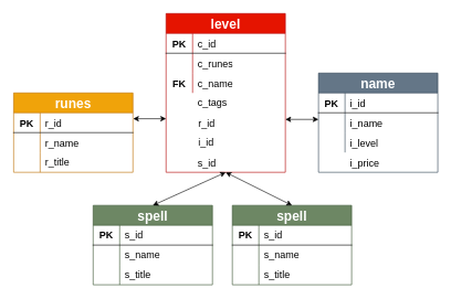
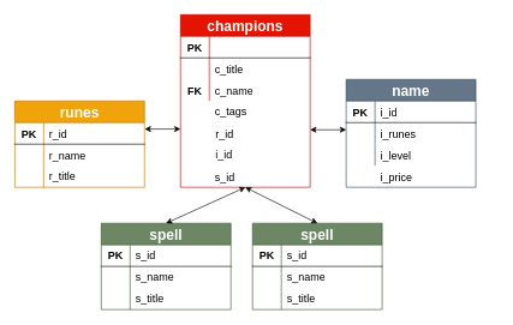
  <mxCell id="0" />
  <mxCell id="1" parent="0" />
  <mxCell id="2" value="name" style="shape=table;startSize=30;container=1;collapsible=0;childLayout=tableLayout;fixedRows=1;rowLines=0;fontStyle=1;align=center;fontSize=20;fillColor=#647687;strokeColor=#314354;fontColor=#ffffff;" parent="1" vertex="1"><mxGeometry x="480" y="110" width="180" height="150" as="geometry" /></mxCell>
  <mxCell id="3" value="" style="shape=partialRectangle;html=1;whiteSpace=wrap;collapsible=0;dropTarget=0;pointerEvents=0;fillColor=none;top=0;left=0;bottom=1;right=0;points=[[0,0.5],[1,0.5]];portConstraint=eastwest;" parent="2" vertex="1"><mxGeometry y="30" width="180" height="30" as="geometry" /></mxCell>
  <mxCell id="4" value="&lt;b&gt;&lt;font style=&quot;font-size: 15px&quot;&gt;PK&lt;/font&gt;&lt;/b&gt;" style="shape=partialRectangle;html=1;whiteSpace=wrap;connectable=0;fillColor=none;top=0;left=0;bottom=0;right=0;overflow=hidden;" parent="3" vertex="1"><mxGeometry width="40" height="30" as="geometry" /></mxCell>
  <mxCell id="5" value="&lt;font style=&quot;font-size: 15px&quot;&gt;i_id&lt;/font&gt;" style="shape=partialRectangle;html=1;whiteSpace=wrap;connectable=0;fillColor=none;top=0;left=0;bottom=0;right=0;align=left;spacingLeft=6;overflow=hidden;" parent="3" vertex="1"><mxGeometry x="40" width="140" height="30" as="geometry" /></mxCell>
  <mxCell id="6" value="" style="shape=partialRectangle;html=1;whiteSpace=wrap;collapsible=0;dropTarget=0;pointerEvents=0;fillColor=none;top=0;left=0;bottom=0;right=0;points=[[0,0.5],[1,0.5]];portConstraint=eastwest;" parent="2" vertex="1"><mxGeometry y="60" width="180" height="30" as="geometry" /></mxCell>
  <mxCell id="7" value="" style="shape=partialRectangle;html=1;whiteSpace=wrap;connectable=0;fillColor=none;top=0;left=0;bottom=0;right=0;overflow=hidden;" parent="6" vertex="1"><mxGeometry width="40" height="30" as="geometry" /></mxCell>
- <mxCell id="8" value="&lt;span style=&quot;font-size: 15px&quot;&gt;i_name&lt;/span&gt;" style="shape=partialRectangle;html=1;whiteSpace=wrap;connectable=0;fillColor=none;top=0;left=0;bottom=0;right=0;align=left;spacingLeft=6;overflow=hidden;" parent="6" vertex="1"><mxGeometry x="40" width="140" height="30" as="geometry" /></mxCell>
+ <mxCell id="8" value="&lt;span style=&quot;font-size: 15px&quot;&gt;i_runes&lt;/span&gt;" style="shape=partialRectangle;html=1;whiteSpace=wrap;connectable=0;fillColor=none;top=0;left=0;bottom=0;right=0;align=left;spacingLeft=6;overflow=hidden;" parent="6" vertex="1"><mxGeometry x="40" width="140" height="30" as="geometry" /></mxCell>
  <mxCell id="9" value="" style="shape=partialRectangle;html=1;whiteSpace=wrap;collapsible=0;dropTarget=0;pointerEvents=0;fillColor=none;top=0;left=0;bottom=0;right=0;points=[[0,0.5],[1,0.5]];portConstraint=eastwest;" parent="2" vertex="1"><mxGeometry y="90" width="180" height="30" as="geometry" /></mxCell>
  <mxCell id="10" value="" style="shape=partialRectangle;html=1;whiteSpace=wrap;connectable=0;fillColor=none;top=0;left=0;bottom=0;right=0;overflow=hidden;" parent="9" vertex="1"><mxGeometry width="40" height="30" as="geometry" /></mxCell>
  <mxCell id="11" value="&lt;span style=&quot;font-size: 15px&quot;&gt;i_level&lt;/span&gt;" style="shape=partialRectangle;html=1;whiteSpace=wrap;connectable=0;fillColor=none;top=0;left=0;bottom=0;right=0;align=left;spacingLeft=6;overflow=hidden;" parent="9" vertex="1"><mxGeometry x="40" width="140" height="30" as="geometry" /></mxCell>
  <mxCell id="12" value="" style="shape=partialRectangle;html=1;whiteSpace=wrap;collapsible=0;dropTarget=0;pointerEvents=0;fillColor=none;top=0;left=0;bottom=0;right=0;points=[[0,0.5],[1,0.5]];portConstraint=eastwest;" parent="1" vertex="1"><mxGeometry x="510" y="180" width="180" height="30" as="geometry" /></mxCell>
  <mxCell id="13" value="" style="shape=partialRectangle;html=1;whiteSpace=wrap;collapsible=0;dropTarget=0;pointerEvents=0;fillColor=none;top=0;left=0;bottom=0;right=0;points=[[0,0.5],[1,0.5]];portConstraint=eastwest;" parent="1" vertex="1"><mxGeometry x="510" y="190" width="180" height="30" as="geometry" /></mxCell>
  <mxCell id="14" value="" style="shape=partialRectangle;html=1;whiteSpace=wrap;connectable=0;fillColor=none;top=0;left=0;bottom=0;right=0;overflow=hidden;" parent="13" vertex="1"><mxGeometry width="40" height="30" as="geometry" /></mxCell>
  <mxCell id="15" value="" style="group" parent="1" vertex="1" connectable="0"><mxGeometry x="250" y="20" width="180" height="247.996" as="geometry" /></mxCell>
- <mxCell id="16" value="level" style="shape=table;startSize=30;container=1;collapsible=0;childLayout=tableLayout;fixedRows=1;rowLines=0;fontStyle=1;align=center;fontSize=20;fillColor=#e51400;strokeColor=#B20000;fontColor=#ffffff;" parent="15" vertex="1"><mxGeometry width="180" height="240.0" as="geometry" /></mxCell>
+ <mxCell id="16" value="champions" style="shape=table;startSize=30;container=1;collapsible=0;childLayout=tableLayout;fixedRows=1;rowLines=0;fontStyle=1;align=center;fontSize=20;fillColor=#e51400;strokeColor=#B20000;fontColor=#ffffff;" parent="15" vertex="1"><mxGeometry width="180" height="240.0" as="geometry" /></mxCell>
  <mxCell id="17" value="" style="shape=partialRectangle;html=1;whiteSpace=wrap;collapsible=0;dropTarget=0;pointerEvents=0;fillColor=none;top=0;left=0;bottom=1;right=0;points=[[0,0.5],[1,0.5]];portConstraint=eastwest;" parent="16" vertex="1"><mxGeometry y="30" width="180" height="30" as="geometry" /></mxCell>
  <mxCell id="18" value="&lt;b&gt;&lt;font style=&quot;font-size: 15px&quot;&gt;PK&lt;/font&gt;&lt;/b&gt;" style="shape=partialRectangle;html=1;whiteSpace=wrap;connectable=0;fillColor=none;top=0;left=0;bottom=0;right=0;overflow=hidden;" parent="17" vertex="1"><mxGeometry width="40" height="30" as="geometry" /></mxCell>
- <mxCell id="19" value="&lt;font style=&quot;font-size: 15px&quot;&gt;c_id&lt;/font&gt;" style="shape=partialRectangle;html=1;whiteSpace=wrap;connectable=0;fillColor=none;top=0;left=0;bottom=0;right=0;align=left;spacingLeft=6;overflow=hidden;" parent="17" vertex="1"><mxGeometry x="40" width="140" height="30" as="geometry" /></mxCell>
  <mxCell id="20" value="" style="shape=partialRectangle;html=1;whiteSpace=wrap;collapsible=0;dropTarget=0;pointerEvents=0;fillColor=none;top=0;left=0;bottom=0;right=0;points=[[0,0.5],[1,0.5]];portConstraint=eastwest;" parent="16" vertex="1"><mxGeometry y="60" width="180" height="30" as="geometry" /></mxCell>
  <mxCell id="21" value="" style="shape=partialRectangle;html=1;whiteSpace=wrap;connectable=0;fillColor=none;top=0;left=0;bottom=0;right=0;overflow=hidden;" parent="20" vertex="1"><mxGeometry width="40" height="30" as="geometry" /></mxCell>
- <mxCell id="22" value="&lt;span style=&quot;font-size: 15px&quot;&gt;c_runes&lt;/span&gt;" style="shape=partialRectangle;html=1;whiteSpace=wrap;connectable=0;fillColor=none;top=0;left=0;bottom=0;right=0;align=left;spacingLeft=6;overflow=hidden;" parent="20" vertex="1"><mxGeometry x="40" width="140" height="30" as="geometry" /></mxCell>
+ <mxCell id="22" value="&lt;span style=&quot;font-size: 15px&quot;&gt;c_title&lt;/span&gt;" style="shape=partialRectangle;html=1;whiteSpace=wrap;connectable=0;fillColor=none;top=0;left=0;bottom=0;right=0;align=left;spacingLeft=6;overflow=hidden;" parent="20" vertex="1"><mxGeometry x="40" width="140" height="30" as="geometry" /></mxCell>
  <mxCell id="23" value="" style="shape=partialRectangle;html=1;whiteSpace=wrap;collapsible=0;dropTarget=0;pointerEvents=0;fillColor=none;top=0;left=0;bottom=0;right=0;points=[[0,0.5],[1,0.5]];portConstraint=eastwest;" parent="16" vertex="1"><mxGeometry y="90" width="180" height="30" as="geometry" /></mxCell>
  <mxCell id="24" value="&lt;font style=&quot;font-size: 15px&quot;&gt;&lt;b&gt;FK&lt;/b&gt;&lt;/font&gt;" style="shape=partialRectangle;html=1;whiteSpace=wrap;connectable=0;fillColor=none;top=0;left=0;bottom=0;right=0;overflow=hidden;" parent="23" vertex="1"><mxGeometry width="40" height="30" as="geometry" /></mxCell>
  <mxCell id="25" value="&lt;span style=&quot;font-size: 15px&quot;&gt;c_name&lt;/span&gt;" style="shape=partialRectangle;html=1;whiteSpace=wrap;connectable=0;fillColor=none;top=0;left=0;bottom=0;right=0;align=left;spacingLeft=6;overflow=hidden;" parent="23" vertex="1"><mxGeometry x="40" width="140" height="30" as="geometry" /></mxCell>
  <mxCell id="26" value="" style="shape=partialRectangle;html=1;whiteSpace=wrap;collapsible=0;dropTarget=0;pointerEvents=0;fillColor=none;top=0;left=0;bottom=0;right=0;points=[[0,0.5],[1,0.5]];portConstraint=eastwest;" parent="15" vertex="1"><mxGeometry y="192.0" width="180" height="48.0" as="geometry" /></mxCell>
  <mxCell id="27" value="" style="shape=partialRectangle;html=1;whiteSpace=wrap;collapsible=0;dropTarget=0;pointerEvents=0;fillColor=none;top=0;left=0;bottom=0;right=0;points=[[0,0.5],[1,0.5]];portConstraint=eastwest;" parent="15" vertex="1"><mxGeometry y="125.221" width="180" height="48.0" as="geometry" /></mxCell>
  <mxCell id="28" value="" style="shape=partialRectangle;html=1;whiteSpace=wrap;connectable=0;fillColor=none;top=0;left=0;bottom=0;right=0;overflow=hidden;" parent="27" vertex="1"><mxGeometry width="40" height="48.0" as="geometry" /></mxCell>
  <mxCell id="29" value="&lt;span style=&quot;font-size: 15px&quot;&gt;c_tags&lt;/span&gt;" style="shape=partialRectangle;html=1;whiteSpace=wrap;connectable=0;fillColor=none;top=0;left=0;bottom=0;right=0;align=left;spacingLeft=6;overflow=hidden;" parent="15" vertex="1"><mxGeometry x="40" y="109.758" width="140" height="48.0" as="geometry" /></mxCell>
  <mxCell id="30" value="&lt;span style=&quot;font-size: 15px&quot;&gt;r_id&lt;/span&gt;" style="shape=partialRectangle;html=1;whiteSpace=wrap;connectable=0;fillColor=none;top=0;left=0;bottom=0;right=0;align=left;spacingLeft=6;overflow=hidden;" parent="15" vertex="1"><mxGeometry x="41" y="140.762" width="140" height="48.0" as="geometry" /></mxCell>
  <mxCell id="31" value="&lt;span style=&quot;font-size: 15px&quot;&gt;i_id&lt;/span&gt;" style="shape=partialRectangle;html=1;whiteSpace=wrap;connectable=0;fillColor=none;top=0;left=0;bottom=0;right=0;align=left;spacingLeft=6;overflow=hidden;" parent="15" vertex="1"><mxGeometry x="41" y="170.466" width="140" height="48.0" as="geometry" /></mxCell>
  <mxCell id="32" value="" style="group" parent="1" vertex="1" connectable="0"><mxGeometry x="20" y="130" width="180" height="150" as="geometry" /></mxCell>
  <mxCell id="33" value="runes" style="shape=table;startSize=30;container=1;collapsible=0;childLayout=tableLayout;fixedRows=1;rowLines=0;fontStyle=1;align=center;fontSize=20;fillColor=#f0a30a;strokeColor=#BD7000;fontColor=#FFFFFF;" parent="32" vertex="1"><mxGeometry y="10" width="180" height="120" as="geometry" /></mxCell>
  <mxCell id="34" value="" style="shape=partialRectangle;html=1;whiteSpace=wrap;collapsible=0;dropTarget=0;pointerEvents=0;fillColor=none;top=0;left=0;bottom=1;right=0;points=[[0,0.5],[1,0.5]];portConstraint=eastwest;" parent="33" vertex="1"><mxGeometry y="30" width="180" height="30" as="geometry" /></mxCell>
  <mxCell id="35" value="&lt;b&gt;&lt;font style=&quot;font-size: 15px&quot;&gt;PK&lt;/font&gt;&lt;/b&gt;" style="shape=partialRectangle;html=1;whiteSpace=wrap;connectable=0;fillColor=none;top=0;left=0;bottom=0;right=0;overflow=hidden;" parent="34" vertex="1"><mxGeometry width="40" height="30" as="geometry" /></mxCell>
  <mxCell id="36" value="&lt;font style=&quot;font-size: 15px&quot;&gt;r_id&lt;/font&gt;" style="shape=partialRectangle;html=1;whiteSpace=wrap;connectable=0;fillColor=none;top=0;left=0;bottom=0;right=0;align=left;spacingLeft=6;overflow=hidden;" parent="34" vertex="1"><mxGeometry x="40" width="140" height="30" as="geometry" /></mxCell>
  <mxCell id="37" value="" style="shape=partialRectangle;html=1;whiteSpace=wrap;collapsible=0;dropTarget=0;pointerEvents=0;fillColor=none;top=0;left=0;bottom=0;right=0;points=[[0,0.5],[1,0.5]];portConstraint=eastwest;" parent="33" vertex="1"><mxGeometry y="60" width="180" height="30" as="geometry" /></mxCell>
  <mxCell id="38" value="" style="shape=partialRectangle;html=1;whiteSpace=wrap;connectable=0;fillColor=none;top=0;left=0;bottom=0;right=0;overflow=hidden;" parent="37" vertex="1"><mxGeometry width="40" height="30" as="geometry" /></mxCell>
  <mxCell id="39" value="" style="shape=partialRectangle;html=1;whiteSpace=wrap;connectable=0;fillColor=none;top=0;left=0;bottom=0;right=0;align=left;spacingLeft=6;overflow=hidden;" parent="37" vertex="1"><mxGeometry x="40" width="140" height="30" as="geometry" /></mxCell>
  <mxCell id="40" value="" style="shape=partialRectangle;html=1;whiteSpace=wrap;collapsible=0;dropTarget=0;pointerEvents=0;fillColor=none;top=0;left=0;bottom=0;right=0;points=[[0,0.5],[1,0.5]];portConstraint=eastwest;" parent="33" vertex="1"><mxGeometry y="90" width="180" height="30" as="geometry" /></mxCell>
  <mxCell id="41" value="" style="shape=partialRectangle;html=1;whiteSpace=wrap;connectable=0;fillColor=none;top=0;left=0;bottom=0;right=0;overflow=hidden;" parent="40" vertex="1"><mxGeometry width="40" height="30" as="geometry" /></mxCell>
  <mxCell id="42" value="" style="shape=partialRectangle;html=1;whiteSpace=wrap;connectable=0;fillColor=none;top=0;left=0;bottom=0;right=0;align=left;spacingLeft=6;overflow=hidden;" parent="40" vertex="1"><mxGeometry x="40" width="140" height="30" as="geometry" /></mxCell>
  <mxCell id="43" value="" style="shape=partialRectangle;html=1;whiteSpace=wrap;collapsible=0;dropTarget=0;pointerEvents=0;fillColor=none;top=0;left=0;bottom=0;right=0;points=[[0,0.5],[1,0.5]];portConstraint=eastwest;" parent="32" vertex="1"><mxGeometry y="130" width="180" as="geometry" /></mxCell>
  <mxCell id="44" value="" style="shape=partialRectangle;html=1;whiteSpace=wrap;collapsible=0;dropTarget=0;pointerEvents=0;fillColor=none;top=0;left=0;bottom=0;right=0;points=[[0,0.5],[1,0.5]];portConstraint=eastwest;" parent="32" vertex="1"><mxGeometry y="70" width="180" height="30" as="geometry" /></mxCell>
  <mxCell id="45" value="" style="shape=partialRectangle;html=1;whiteSpace=wrap;connectable=0;fillColor=none;top=0;left=0;bottom=0;right=0;overflow=hidden;" parent="44" vertex="1"><mxGeometry width="40" height="30" as="geometry" /></mxCell>
  <mxCell id="46" value="&lt;span style=&quot;font-size: 15px&quot;&gt;r_name&lt;/span&gt;" style="shape=partialRectangle;html=1;whiteSpace=wrap;connectable=0;fillColor=none;top=0;left=0;bottom=0;right=0;align=left;spacingLeft=6;overflow=hidden;" parent="44" vertex="1"><mxGeometry x="40" width="140" height="30" as="geometry" /></mxCell>
  <mxCell id="47" value="" style="shape=partialRectangle;html=1;whiteSpace=wrap;collapsible=0;dropTarget=0;pointerEvents=0;fillColor=none;top=0;left=0;bottom=0;right=0;points=[[0,0.5],[1,0.5]];portConstraint=eastwest;" parent="32" vertex="1"><mxGeometry y="100" width="180" height="30" as="geometry" /></mxCell>
  <mxCell id="48" value="" style="shape=partialRectangle;html=1;whiteSpace=wrap;connectable=0;fillColor=none;top=0;left=0;bottom=0;right=0;overflow=hidden;" parent="47" vertex="1"><mxGeometry width="40" height="30" as="geometry" /></mxCell>
  <mxCell id="49" value="&lt;span style=&quot;font-size: 15px&quot;&gt;r_title&lt;/span&gt;" style="shape=partialRectangle;html=1;whiteSpace=wrap;connectable=0;fillColor=none;top=0;left=0;bottom=0;right=0;align=left;spacingLeft=6;overflow=hidden;" parent="47" vertex="1"><mxGeometry x="40" width="140" height="30" as="geometry" /></mxCell>
  <mxCell id="50" value="spell" style="shape=table;startSize=30;container=1;collapsible=0;childLayout=tableLayout;fixedRows=1;rowLines=0;fontStyle=1;align=center;fontSize=20;fillColor=#6d8764;strokeColor=#3A5431;fontColor=#ffffff;" parent="1" vertex="1"><mxGeometry x="140" y="310" width="180" height="120" as="geometry" /></mxCell>
  <mxCell id="51" value="" style="shape=partialRectangle;html=1;whiteSpace=wrap;collapsible=0;dropTarget=0;pointerEvents=0;fillColor=none;top=0;left=0;bottom=1;right=0;points=[[0,0.5],[1,0.5]];portConstraint=eastwest;" parent="50" vertex="1"><mxGeometry y="30" width="180" height="30" as="geometry" /></mxCell>
  <mxCell id="52" value="&lt;b&gt;&lt;font style=&quot;font-size: 15px&quot;&gt;PK&lt;/font&gt;&lt;/b&gt;" style="shape=partialRectangle;html=1;whiteSpace=wrap;connectable=0;fillColor=none;top=0;left=0;bottom=0;right=0;overflow=hidden;" parent="51" vertex="1"><mxGeometry width="40" height="30" as="geometry" /></mxCell>
  <mxCell id="53" value="&lt;font style=&quot;font-size: 15px&quot;&gt;s_id&lt;/font&gt;" style="shape=partialRectangle;html=1;whiteSpace=wrap;connectable=0;fillColor=none;top=0;left=0;bottom=0;right=0;align=left;spacingLeft=6;overflow=hidden;" parent="51" vertex="1"><mxGeometry x="40" width="140" height="30" as="geometry" /></mxCell>
  <mxCell id="54" value="" style="shape=partialRectangle;html=1;whiteSpace=wrap;collapsible=0;dropTarget=0;pointerEvents=0;fillColor=none;top=0;left=0;bottom=0;right=0;points=[[0,0.5],[1,0.5]];portConstraint=eastwest;" parent="50" vertex="1"><mxGeometry y="60" width="180" height="30" as="geometry" /></mxCell>
  <mxCell id="55" value="" style="shape=partialRectangle;html=1;whiteSpace=wrap;connectable=0;fillColor=none;top=0;left=0;bottom=0;right=0;overflow=hidden;" parent="54" vertex="1"><mxGeometry width="40" height="30" as="geometry" /></mxCell>
  <mxCell id="56" value="&lt;span style=&quot;font-size: 15px&quot;&gt;s_name&lt;/span&gt;" style="shape=partialRectangle;html=1;whiteSpace=wrap;connectable=0;fillColor=none;top=0;left=0;bottom=0;right=0;align=left;spacingLeft=6;overflow=hidden;" parent="54" vertex="1"><mxGeometry x="40" width="140" height="30" as="geometry" /></mxCell>
  <mxCell id="57" value="" style="shape=partialRectangle;html=1;whiteSpace=wrap;collapsible=0;dropTarget=0;pointerEvents=0;fillColor=none;top=0;left=0;bottom=0;right=0;points=[[0,0.5],[1,0.5]];portConstraint=eastwest;" parent="50" vertex="1"><mxGeometry y="90" width="180" height="30" as="geometry" /></mxCell>
  <mxCell id="58" value="" style="shape=partialRectangle;html=1;whiteSpace=wrap;connectable=0;fillColor=none;top=0;left=0;bottom=0;right=0;overflow=hidden;" parent="57" vertex="1"><mxGeometry width="40" height="30" as="geometry" /></mxCell>
  <mxCell id="59" value="&lt;span style=&quot;font-size: 15px&quot;&gt;s_title&lt;/span&gt;" style="shape=partialRectangle;html=1;whiteSpace=wrap;connectable=0;fillColor=none;top=0;left=0;bottom=0;right=0;align=left;spacingLeft=6;overflow=hidden;" parent="57" vertex="1"><mxGeometry x="40" width="140" height="30" as="geometry" /></mxCell>
  <mxCell id="60" value="&lt;span style=&quot;font-size: 15px&quot;&gt;s_id&lt;/span&gt;" style="shape=partialRectangle;html=1;whiteSpace=wrap;connectable=0;fillColor=none;top=0;left=0;bottom=0;right=0;align=left;spacingLeft=6;overflow=hidden;" parent="1" vertex="1"><mxGeometry x="290" y="221.996" width="140" height="48.0" as="geometry" /></mxCell>
  <mxCell id="61" value="" style="endArrow=classic;startArrow=classic;html=1;fontSize=20;fontColor=#FFFFFF;" parent="1" edge="1"><mxGeometry width="50" height="50" relative="1" as="geometry"><mxPoint x="430" y="180" as="sourcePoint" /><mxPoint x="480" y="180" as="targetPoint" /></mxGeometry></mxCell>
  <mxCell id="62" value="" style="endArrow=classic;startArrow=classic;html=1;fontSize=20;fontColor=#FFFFFF;entryX=1.002;entryY=0.3;entryDx=0;entryDy=0;entryPerimeter=0;" parent="1" target="34" edge="1"><mxGeometry width="50" height="50" relative="1" as="geometry"><mxPoint x="250" y="179" as="sourcePoint" /><mxPoint x="390" y="190" as="targetPoint" /></mxGeometry></mxCell>
  <mxCell id="63" value="" style="endArrow=classic;startArrow=classic;html=1;fontSize=20;fontColor=#FFFFFF;exitX=0.5;exitY=0;exitDx=0;exitDy=0;" parent="1" source="50" edge="1"><mxGeometry width="50" height="50" relative="1" as="geometry"><mxPoint x="290" y="300" as="sourcePoint" /><mxPoint x="340" y="260" as="targetPoint" /></mxGeometry></mxCell>
  <mxCell id="64" value="&lt;font style=&quot;font-size: 15px&quot;&gt;i_price&lt;/font&gt;" style="text;html=1;strokeColor=none;fillColor=none;align=center;verticalAlign=middle;whiteSpace=wrap;rounded=0;" parent="1" vertex="1"><mxGeometry x="530" y="236" width="40" height="20" as="geometry" /></mxCell>
  <mxCell id="65" value="spell" style="shape=table;startSize=30;container=1;collapsible=0;childLayout=tableLayout;fixedRows=1;rowLines=0;fontStyle=1;align=center;fontSize=20;fillColor=#6d8764;strokeColor=#3A5431;fontColor=#ffffff;" vertex="1" parent="1"><mxGeometry x="350" y="310" width="180" height="120" as="geometry" /></mxCell>
  <mxCell id="66" value="" style="shape=partialRectangle;html=1;whiteSpace=wrap;collapsible=0;dropTarget=0;pointerEvents=0;fillColor=none;top=0;left=0;bottom=1;right=0;points=[[0,0.5],[1,0.5]];portConstraint=eastwest;" vertex="1" parent="65"><mxGeometry y="30" width="180" height="30" as="geometry" /></mxCell>
  <mxCell id="67" value="&lt;b&gt;&lt;font style=&quot;font-size: 15px&quot;&gt;PK&lt;/font&gt;&lt;/b&gt;" style="shape=partialRectangle;html=1;whiteSpace=wrap;connectable=0;fillColor=none;top=0;left=0;bottom=0;right=0;overflow=hidden;" vertex="1" parent="66"><mxGeometry width="40" height="30" as="geometry" /></mxCell>
  <mxCell id="68" value="&lt;font style=&quot;font-size: 15px&quot;&gt;s_id&lt;/font&gt;" style="shape=partialRectangle;html=1;whiteSpace=wrap;connectable=0;fillColor=none;top=0;left=0;bottom=0;right=0;align=left;spacingLeft=6;overflow=hidden;" vertex="1" parent="66"><mxGeometry x="40" width="140" height="30" as="geometry" /></mxCell>
  <mxCell id="69" value="" style="shape=partialRectangle;html=1;whiteSpace=wrap;collapsible=0;dropTarget=0;pointerEvents=0;fillColor=none;top=0;left=0;bottom=0;right=0;points=[[0,0.5],[1,0.5]];portConstraint=eastwest;" vertex="1" parent="65"><mxGeometry y="60" width="180" height="30" as="geometry" /></mxCell>
  <mxCell id="70" value="" style="shape=partialRectangle;html=1;whiteSpace=wrap;connectable=0;fillColor=none;top=0;left=0;bottom=0;right=0;overflow=hidden;" vertex="1" parent="69"><mxGeometry width="40" height="30" as="geometry" /></mxCell>
  <mxCell id="71" value="&lt;span style=&quot;font-size: 15px&quot;&gt;s_name&lt;/span&gt;" style="shape=partialRectangle;html=1;whiteSpace=wrap;connectable=0;fillColor=none;top=0;left=0;bottom=0;right=0;align=left;spacingLeft=6;overflow=hidden;" vertex="1" parent="69"><mxGeometry x="40" width="140" height="30" as="geometry" /></mxCell>
  <mxCell id="72" value="" style="shape=partialRectangle;html=1;whiteSpace=wrap;collapsible=0;dropTarget=0;pointerEvents=0;fillColor=none;top=0;left=0;bottom=0;right=0;points=[[0,0.5],[1,0.5]];portConstraint=eastwest;" vertex="1" parent="65"><mxGeometry y="90" width="180" height="30" as="geometry" /></mxCell>
  <mxCell id="73" value="" style="shape=partialRectangle;html=1;whiteSpace=wrap;connectable=0;fillColor=none;top=0;left=0;bottom=0;right=0;overflow=hidden;" vertex="1" parent="72"><mxGeometry width="40" height="30" as="geometry" /></mxCell>
  <mxCell id="74" value="&lt;span style=&quot;font-size: 15px&quot;&gt;s_title&lt;/span&gt;" style="shape=partialRectangle;html=1;whiteSpace=wrap;connectable=0;fillColor=none;top=0;left=0;bottom=0;right=0;align=left;spacingLeft=6;overflow=hidden;" vertex="1" parent="72"><mxGeometry x="40" width="140" height="30" as="geometry" /></mxCell>
  <mxCell id="75" value="" style="endArrow=classic;startArrow=classic;html=1;fontSize=20;fontColor=#FFFFFF;exitX=0.5;exitY=0;exitDx=0;exitDy=0;" edge="1" parent="1" source="65"><mxGeometry width="50" height="50" relative="1" as="geometry"><mxPoint x="500" y="300" as="sourcePoint" /><mxPoint x="340" y="260" as="targetPoint" /></mxGeometry></mxCell>
